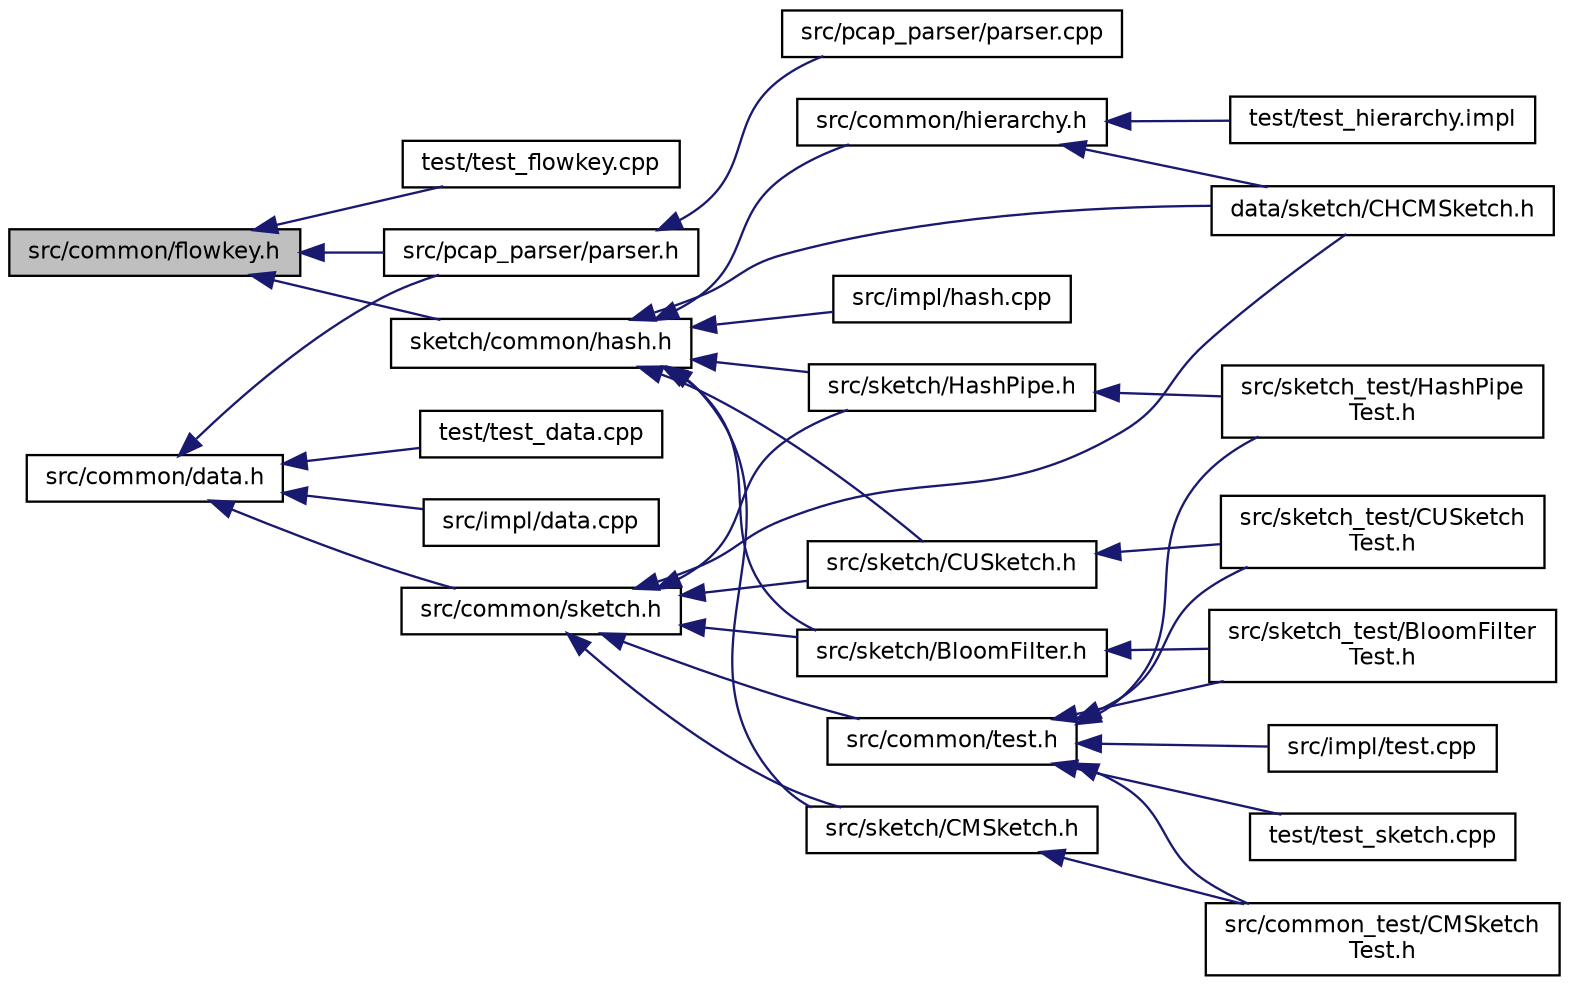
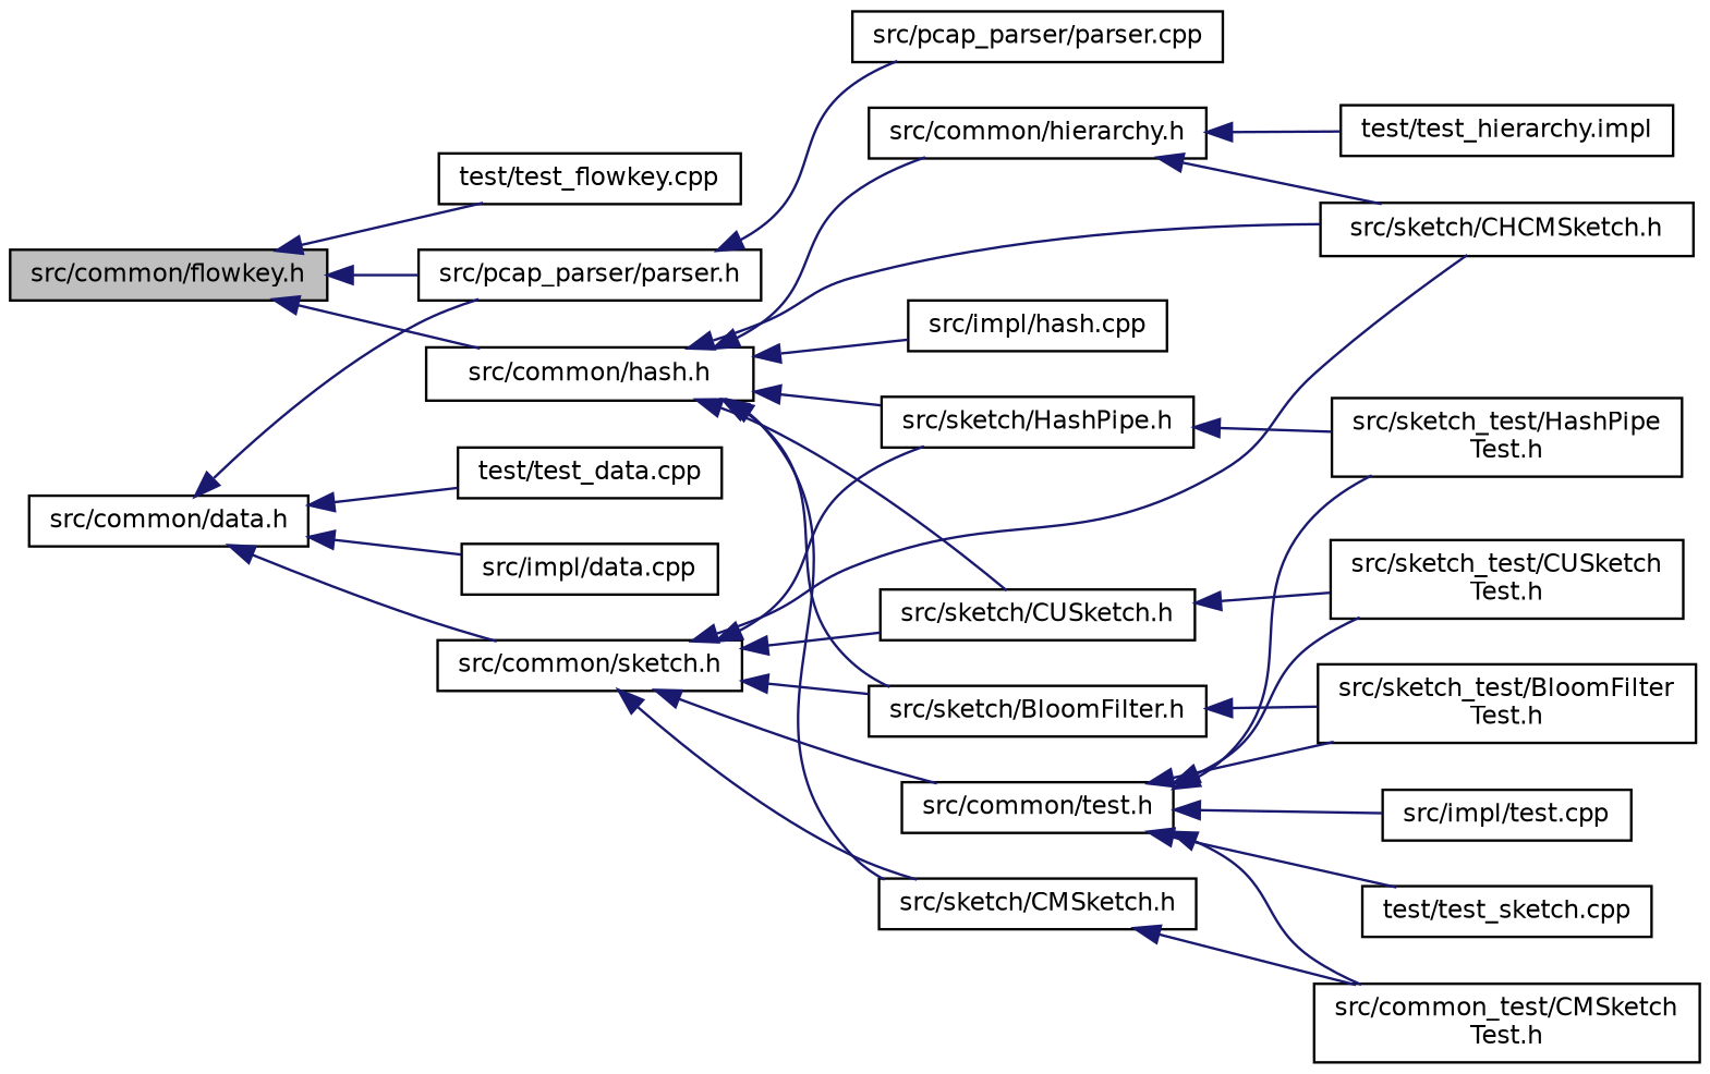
  digraph {
    rankdir=LR
    node [color=black fillcolor=white fontname=Helvetica fontsize=10 shape=record style=filled]
    edge [color=midnightblue dir=back fontname=Helvetica fontsize=10 labelfontname=Helvetica labelfontsize=10 style=solid]
    n1 [fillcolor=grey75 fontcolor=black height=0.2 label="src/common/flowkey.h" width=0.4]
-   n2 [height=0.2 label="sketch/common/hash.h" width=0.4]
+   n2 [height=0.2 label="src/common/hash.h" width=0.4]
    n3 [height=0.2 label="test/test_flowkey.cpp" width=0.4]
    n4 [height=0.2 label="src/pcap_parser/parser.h" width=0.4]
    n5 [height=0.2 label="src/common/data.h" width=0.4]
    n6 [height=0.2 label="src/common/sketch.h" width=0.4]
    n7 [height=0.2 label="src/impl/data.cpp" width=0.4]
    n8 [height=0.2 label="test/test_data.cpp" width=0.4]
    n9 [height=0.2 label="src/sketch/BloomFilter.h" width=0.4]
-   n10 [height=0.2 label="data/sketch/CHCMSketch.h" width=0.4]
+   n10 [height=0.2 label="src/sketch/CHCMSketch.h" width=0.4]
    n11 [height=0.2 label="src/sketch/CMSketch.h" width=0.4]
    n12 [height=0.2 label="src/sketch/CUSketch.h" width=0.4]
    n13 [height=0.2 label="src/sketch/HashPipe.h" width=0.4]
    n14 [height=0.2 label="src/common/hierarchy.h" width=0.4]
    n15 [height=0.2 label="src/impl/hash.cpp" width=0.4]
    n16 [height=0.2 label="src/common/test.h" width=0.4]
    n17 [height=0.2 label="src/pcap_parser/parser.cpp" width=0.4]
    n18 [height=0.2 label="src/impl/test.cpp" width=0.4]
    n19 [height=0.2 label="src/sketch_test/BloomFilter\lTest.h" width=0.4]
    n20 [height=0.2 label="src/common_test/CMSketch\lTest.h" width=0.4]
    n21 [height=0.2 label="src/sketch_test/CUSketch\lTest.h" width=0.4]
    n22 [height=0.2 label="src/sketch_test/HashPipe\lTest.h" width=0.4]
    n23 [height=0.2 label="test/test_sketch.cpp" width=0.4]
    n24 [height=0.2 label="test/test_hierarchy.impl" width=0.4]
    n1 -> n2
    n1 -> n3
    n1 -> n4
    n2 -> n9
    n2 -> n10
    n2 -> n11
    n2 -> n12
    n2 -> n13
    n2 -> n14
    n2 -> n15
    n4 -> n17
    n5 -> n4
    n5 -> n6
    n5 -> n7
    n5 -> n8
    n6 -> n9
    n6 -> n10
    n6 -> n11
    n6 -> n12
    n6 -> n13
    n6 -> n16
    n9 -> n19
    n11 -> n20
    n12 -> n21
    n13 -> n22
    n14 -> n10
    n14 -> n24
    n16 -> n18
    n16 -> n19
    n16 -> n20
    n16 -> n21
    n16 -> n22
    n16 -> n23
  }
